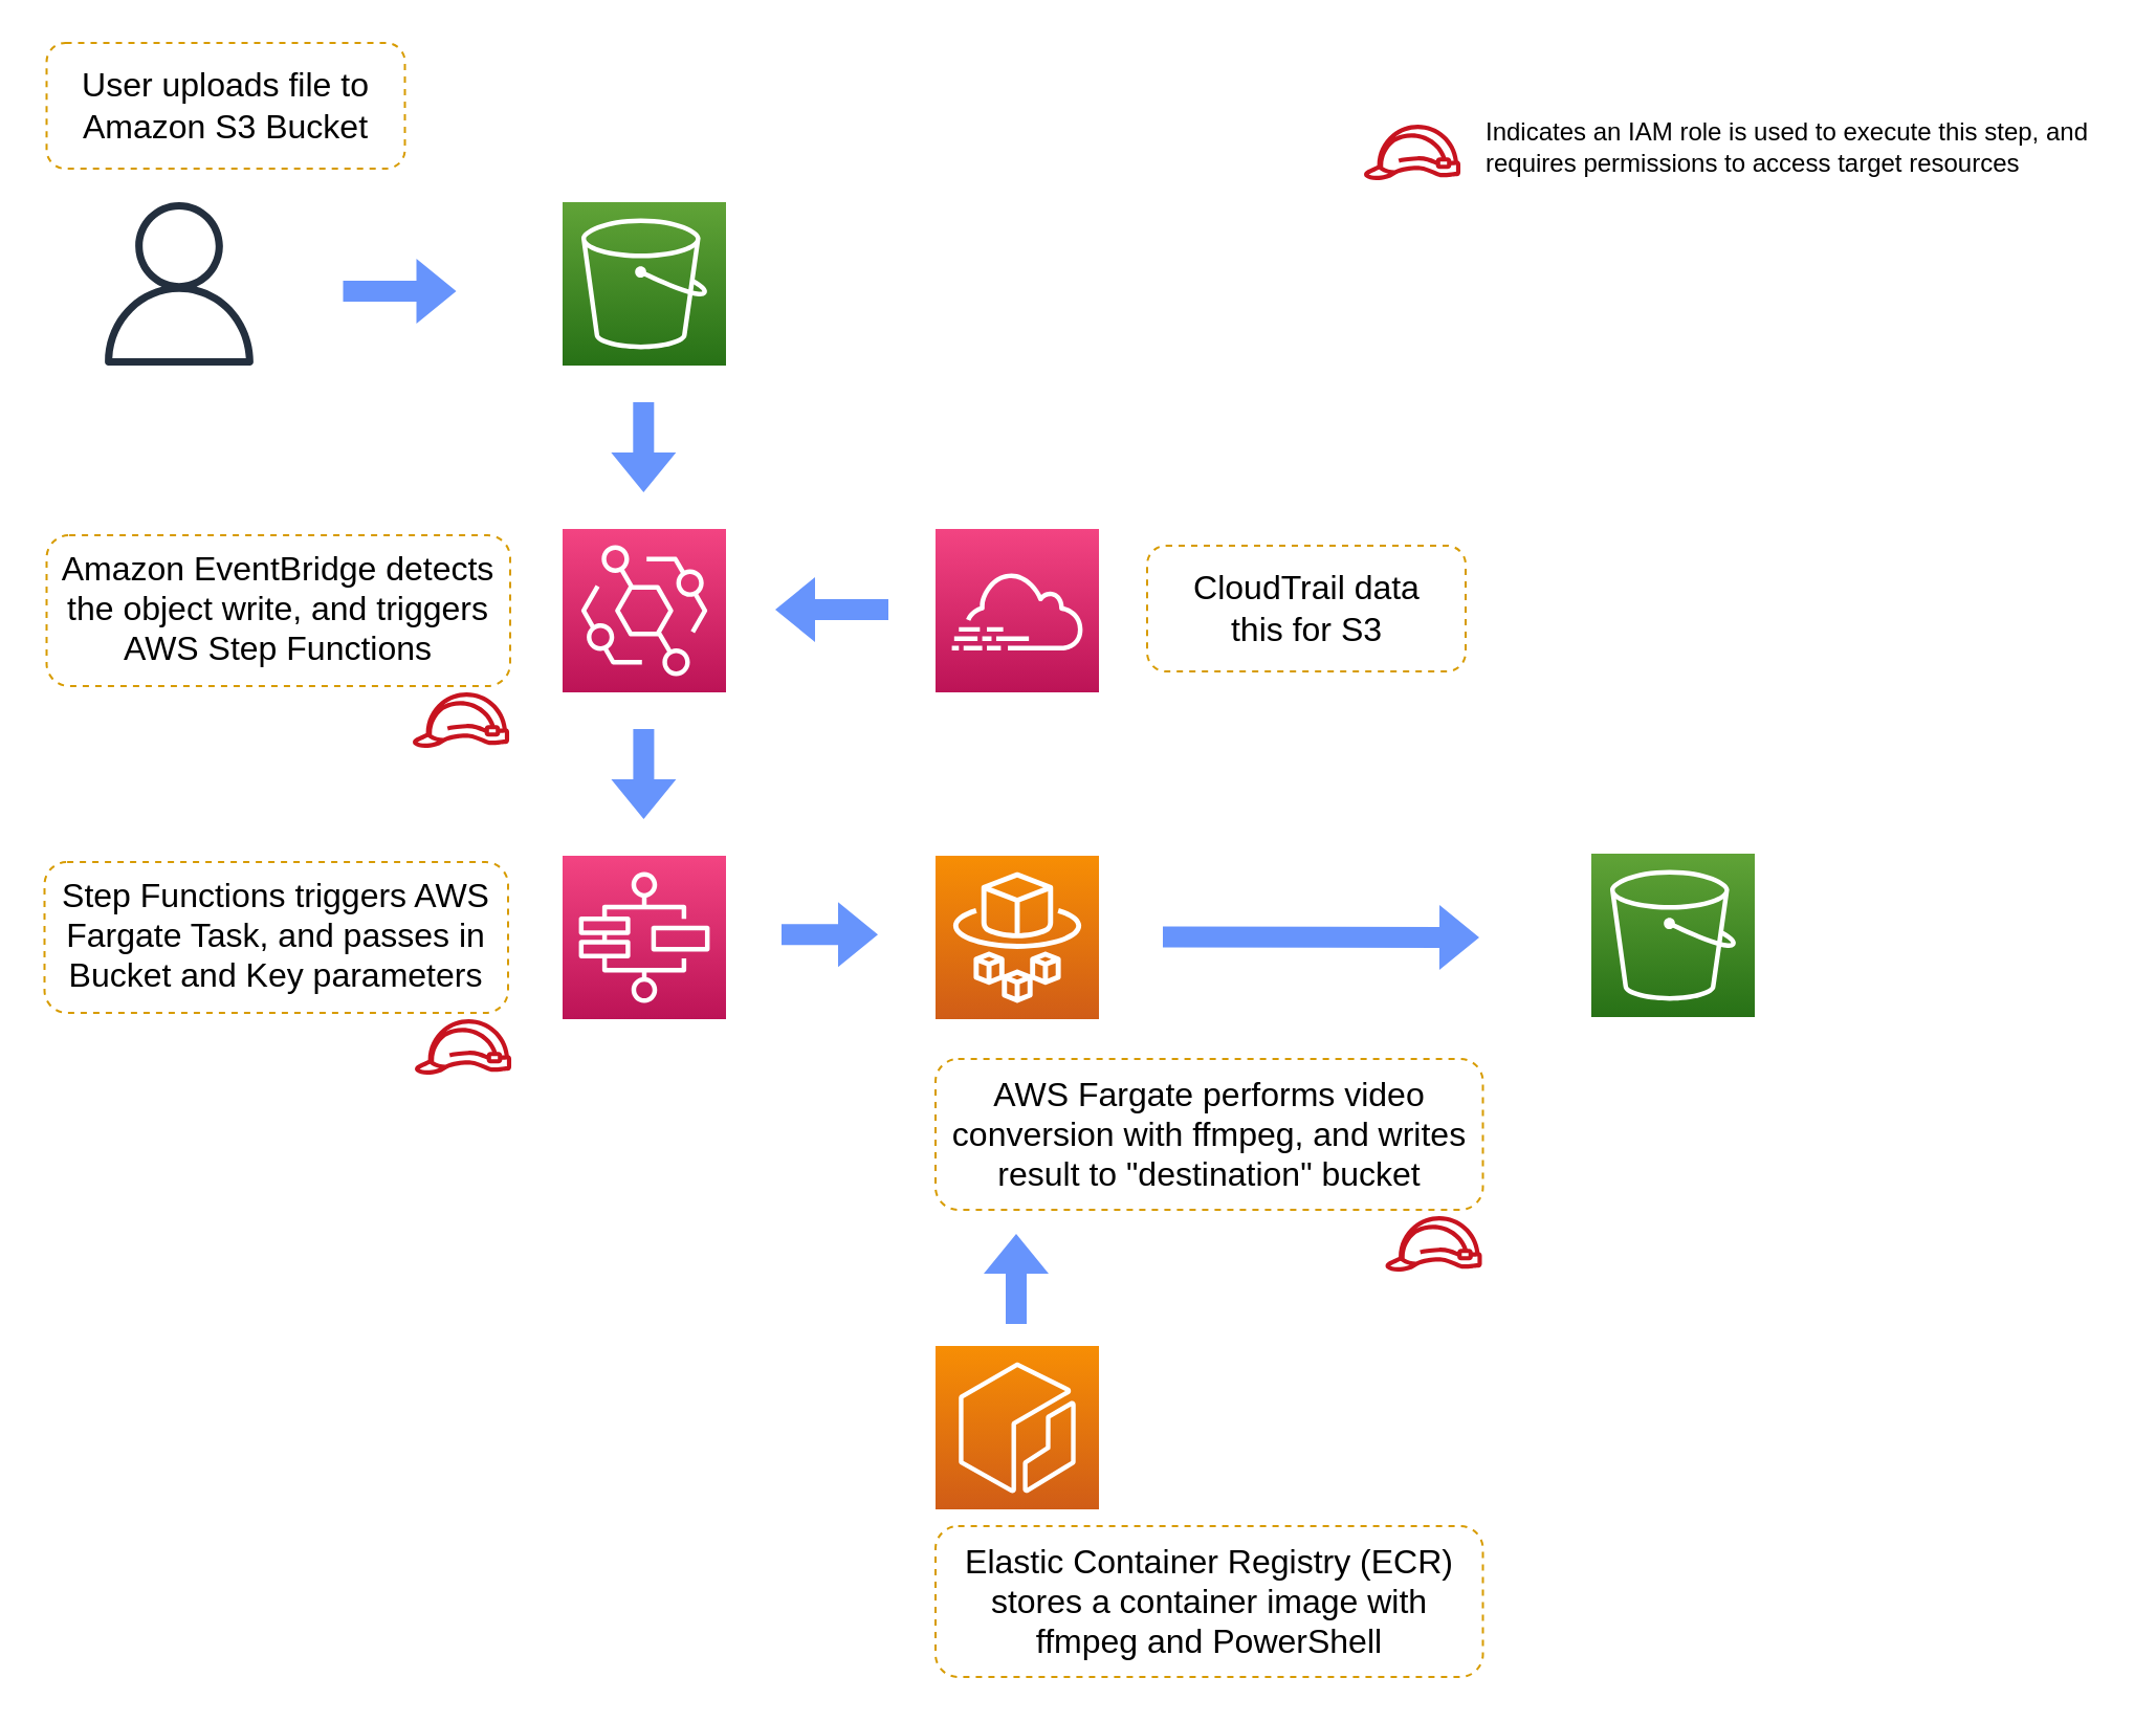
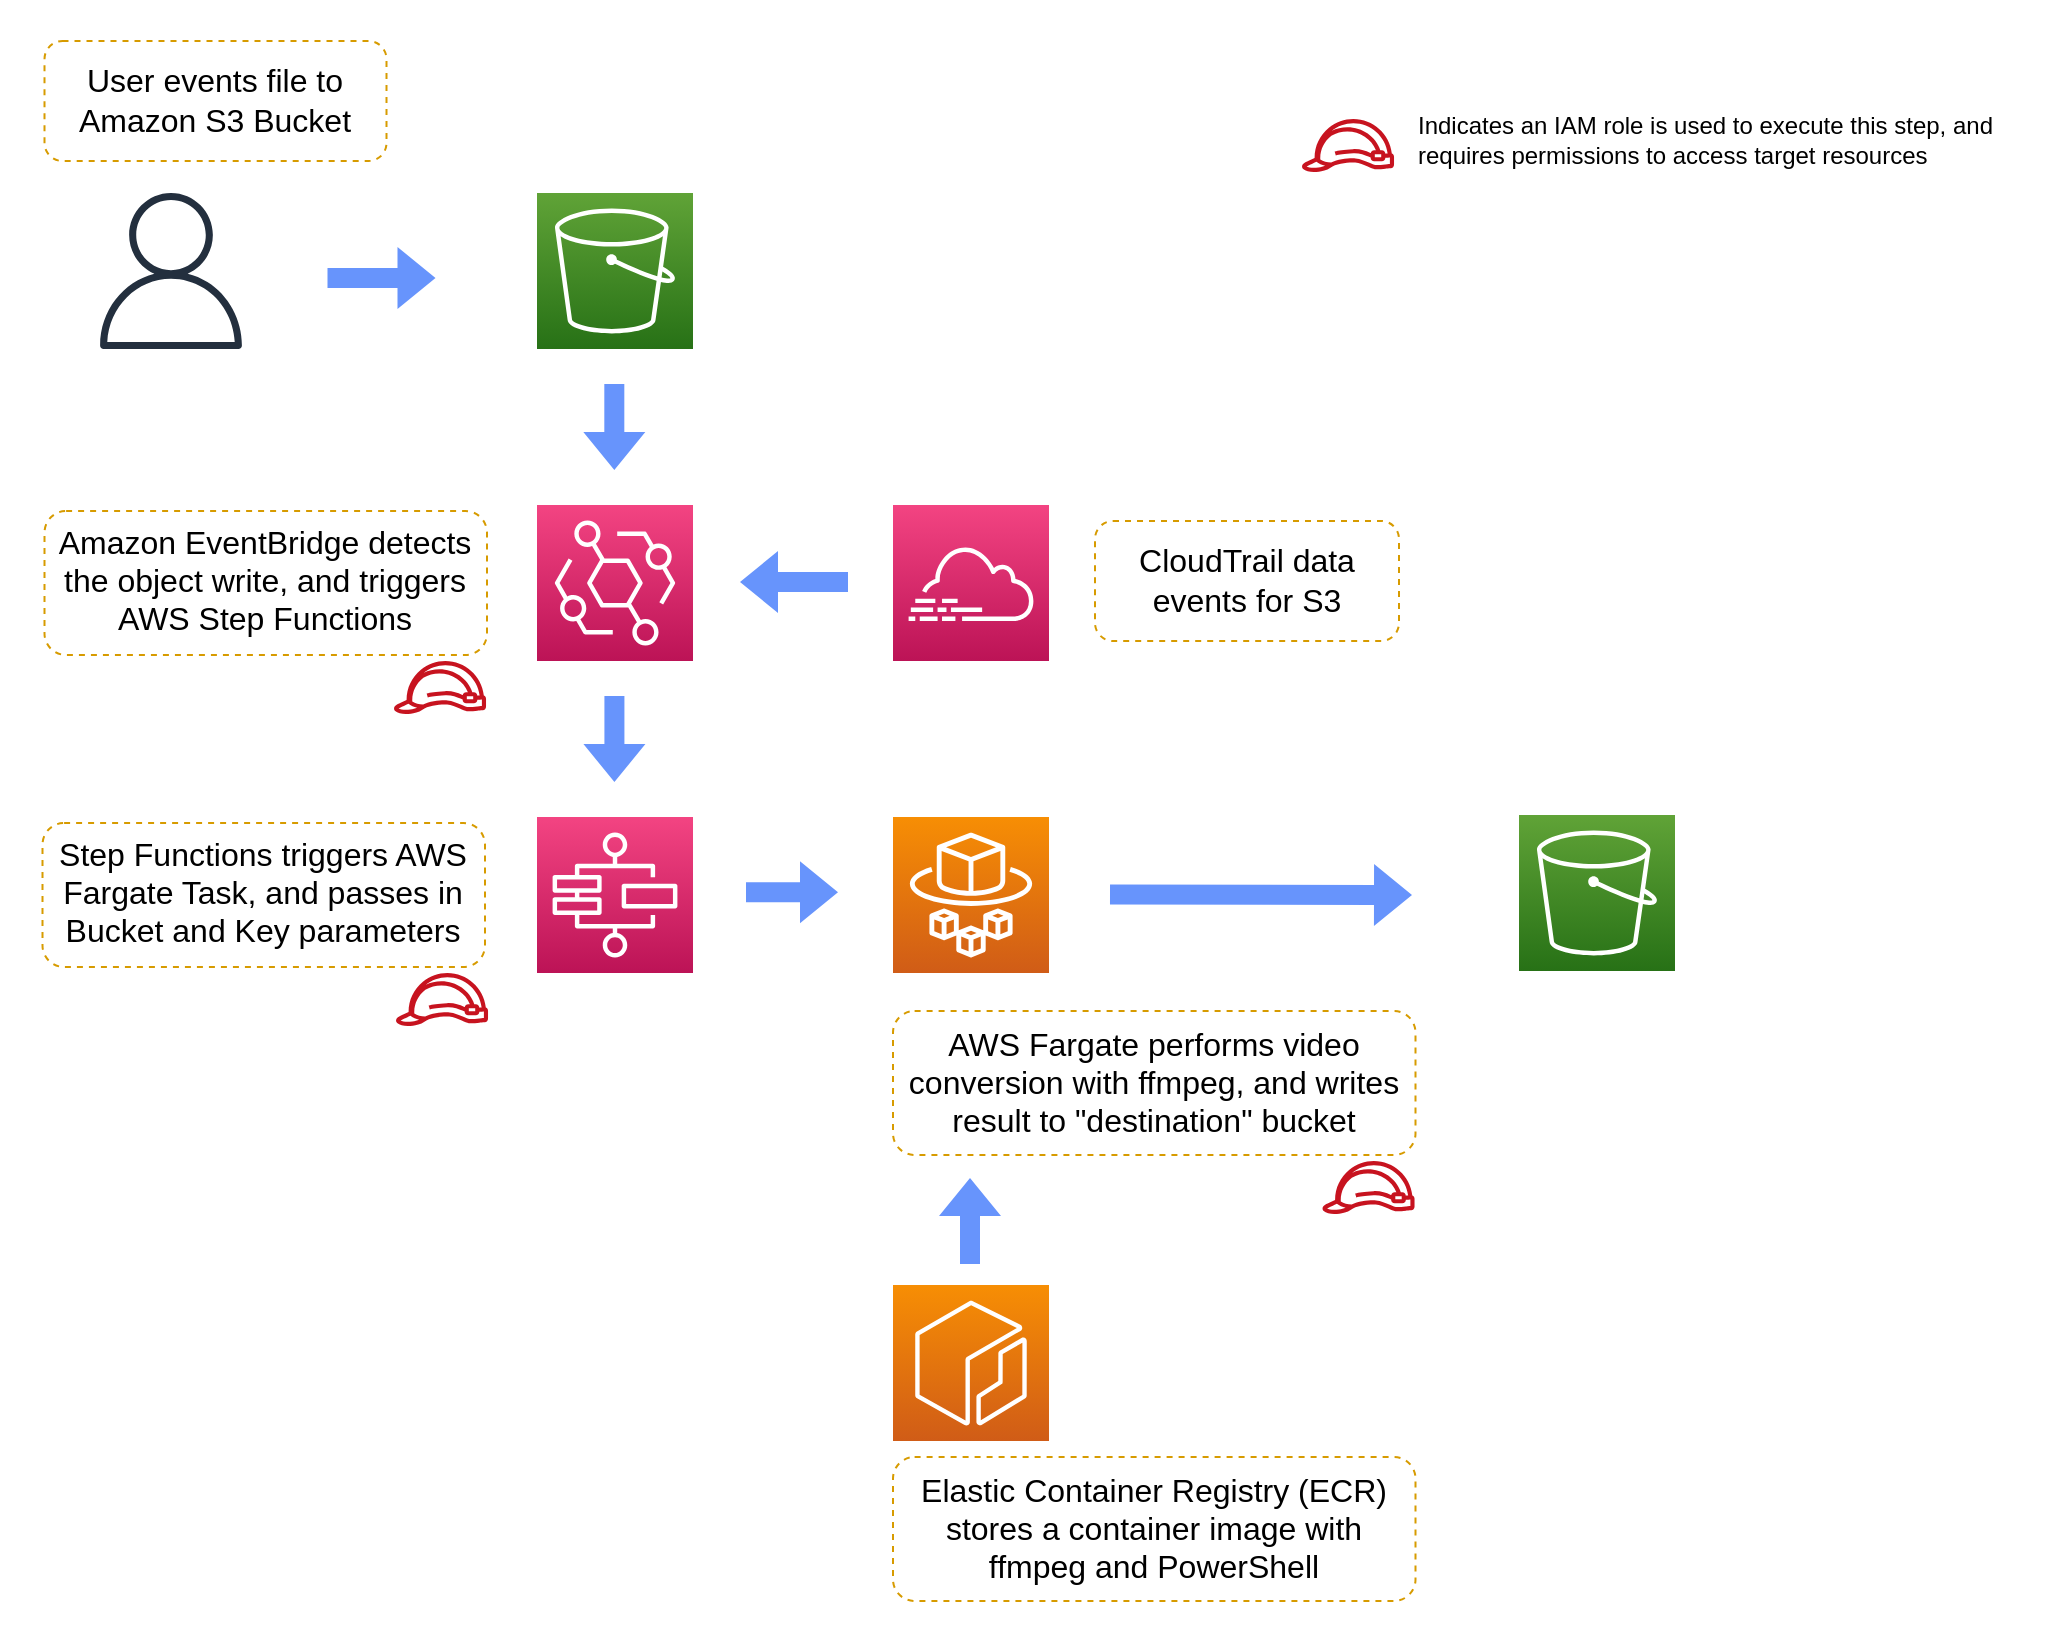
  <mxCell id="0" />
  <mxCell id="1" parent="0" />
  <mxCell id="2" value="" style="outlineConnect=0;fontColor=#232F3E;gradientColor=#60A337;gradientDirection=north;fillColor=#277116;strokeColor=#ffffff;dashed=0;verticalLabelPosition=bottom;verticalAlign=top;align=center;html=1;fontSize=12;fontStyle=0;aspect=fixed;shape=mxgraph.aws4.resourceIcon;resIcon=mxgraph.aws4.s3;" vertex="1" parent="1"><mxGeometry x="268" y="96" width="78" height="78" as="geometry" /></mxCell>
  <mxCell id="3" value="" style="outlineConnect=0;fontColor=#232F3E;gradientColor=#F34482;gradientDirection=north;fillColor=#BC1356;strokeColor=#ffffff;dashed=0;verticalLabelPosition=bottom;verticalAlign=top;align=center;html=1;fontSize=12;fontStyle=0;aspect=fixed;shape=mxgraph.aws4.resourceIcon;resIcon=mxgraph.aws4.cloudtrail;" vertex="1" parent="1"><mxGeometry x="446" y="252" width="78" height="78" as="geometry" /></mxCell>
  <mxCell id="4" value="" style="outlineConnect=0;fontColor=#232F3E;gradientColor=#F34482;gradientDirection=north;fillColor=#BC1356;strokeColor=#ffffff;dashed=0;verticalLabelPosition=bottom;verticalAlign=top;align=center;html=1;fontSize=12;fontStyle=0;aspect=fixed;shape=mxgraph.aws4.resourceIcon;resIcon=mxgraph.aws4.eventbridge;" vertex="1" parent="1"><mxGeometry x="268" y="252" width="78" height="78" as="geometry" /></mxCell>
  <mxCell id="5" value="" style="outlineConnect=0;fontColor=#232F3E;gradientColor=#F34482;gradientDirection=north;fillColor=#BC1356;strokeColor=#ffffff;dashed=0;verticalLabelPosition=bottom;verticalAlign=top;align=center;html=1;fontSize=12;fontStyle=0;aspect=fixed;shape=mxgraph.aws4.resourceIcon;resIcon=mxgraph.aws4.step_functions;" vertex="1" parent="1"><mxGeometry x="268" y="408" width="78" height="78" as="geometry" /></mxCell>
  <mxCell id="6" value="" style="outlineConnect=0;fontColor=#232F3E;gradientColor=#F78E04;gradientDirection=north;fillColor=#D05C17;strokeColor=#ffffff;dashed=0;verticalLabelPosition=bottom;verticalAlign=top;align=center;html=1;fontSize=12;fontStyle=0;aspect=fixed;shape=mxgraph.aws4.resourceIcon;resIcon=mxgraph.aws4.fargate;" vertex="1" parent="1"><mxGeometry x="446" y="408" width="78" height="78" as="geometry" /></mxCell>
  <mxCell id="7" value="" style="rounded=1;whiteSpace=wrap;html=1;strokeColor=#d79b00;fillColor=none;dashed=1;" vertex="1" parent="1"><mxGeometry x="547" y="260" width="152" height="60" as="geometry" /></mxCell>
- <mxCell id="8" value="CloudTrail data this for S3" style="text;html=1;strokeColor=none;fillColor=none;align=center;verticalAlign=middle;whiteSpace=wrap;rounded=0;fontSize=16;" vertex="1" parent="1"><mxGeometry x="556.5" y="269" width="133" height="42" as="geometry" /></mxCell>
+ <mxCell id="8" value="CloudTrail data events for S3" style="text;html=1;strokeColor=none;fillColor=none;align=center;verticalAlign=middle;whiteSpace=wrap;rounded=0;fontSize=16;" vertex="1" parent="1"><mxGeometry x="556.5" y="269" width="133" height="42" as="geometry" /></mxCell>
  <mxCell id="9" value="" style="outlineConnect=0;fontColor=#232F3E;gradientColor=none;fillColor=#232F3E;strokeColor=none;dashed=0;verticalLabelPosition=bottom;verticalAlign=top;align=center;html=1;fontSize=12;fontStyle=0;aspect=fixed;pointerEvents=1;shape=mxgraph.aws4.user;" vertex="1" parent="1"><mxGeometry x="46" y="96" width="78" height="78" as="geometry" /></mxCell>
  <mxCell id="10" value="" style="rounded=1;whiteSpace=wrap;html=1;strokeColor=#d79b00;fillColor=none;dashed=1;" vertex="1" parent="1"><mxGeometry x="21.75" y="20" width="171" height="60" as="geometry" /></mxCell>
- <mxCell id="11" value="User uploads file to Amazon S3 Bucket" style="text;html=1;strokeColor=none;fillColor=none;align=center;verticalAlign=middle;whiteSpace=wrap;rounded=0;fontSize=16;" vertex="1" parent="1"><mxGeometry x="33" y="29" width="148.5" height="42" as="geometry" /></mxCell>
+ <mxCell id="11" value="User events file to Amazon S3 Bucket" style="text;html=1;strokeColor=none;fillColor=none;align=center;verticalAlign=middle;whiteSpace=wrap;rounded=0;fontSize=16;" vertex="1" parent="1"><mxGeometry x="33" y="29" width="148.5" height="42" as="geometry" /></mxCell>
  <mxCell id="12" value="" style="shape=flexArrow;endArrow=classic;html=1;fontSize=16;strokeColor=none;fillColor=#6794FC;" edge="1" parent="1"><mxGeometry width="50" height="50" relative="1" as="geometry"><mxPoint x="162.75" y="138.5" as="sourcePoint" /><mxPoint x="217.75" y="138.5" as="targetPoint" /></mxGeometry></mxCell>
  <mxCell id="13" value="" style="rounded=1;whiteSpace=wrap;html=1;strokeColor=#d79b00;fillColor=none;dashed=1;" vertex="1" parent="1"><mxGeometry x="21.75" y="255" width="221.25" height="72" as="geometry" /></mxCell>
  <mxCell id="14" value="Amazon EventBridge detects the object write, and triggers AWS Step Functions" style="text;html=1;strokeColor=none;fillColor=none;align=center;verticalAlign=middle;whiteSpace=wrap;rounded=0;fontSize=16;" vertex="1" parent="1"><mxGeometry x="21" y="269" width="223" height="42" as="geometry" /></mxCell>
  <mxCell id="15" value="" style="shape=flexArrow;endArrow=classic;html=1;fontSize=16;strokeColor=none;fillColor=#6794FC;" edge="1" parent="1"><mxGeometry width="50" height="50" relative="1" as="geometry"><mxPoint x="306.66" y="191" as="sourcePoint" /><mxPoint x="306.66" y="235" as="targetPoint" /></mxGeometry></mxCell>
  <mxCell id="16" value="" style="shape=flexArrow;endArrow=classic;html=1;fontSize=16;strokeColor=none;fillColor=#6794FC;" edge="1" parent="1"><mxGeometry width="50" height="50" relative="1" as="geometry"><mxPoint x="424" y="290.5" as="sourcePoint" /><mxPoint x="369" y="290.5" as="targetPoint" /></mxGeometry></mxCell>
  <mxCell id="17" value="" style="shape=flexArrow;endArrow=classic;html=1;fontSize=16;strokeColor=none;fillColor=#6794FC;" edge="1" parent="1"><mxGeometry width="50" height="50" relative="1" as="geometry"><mxPoint x="306.71" y="347" as="sourcePoint" /><mxPoint x="306.71" y="391" as="targetPoint" /></mxGeometry></mxCell>
  <mxCell id="18" value="" style="rounded=1;whiteSpace=wrap;html=1;strokeColor=#d79b00;fillColor=none;dashed=1;" vertex="1" parent="1"><mxGeometry x="20.75" y="411" width="221.25" height="72" as="geometry" /></mxCell>
  <mxCell id="19" value="Step Functions triggers AWS Fargate Task, and passes in Bucket and Key parameters" style="text;html=1;strokeColor=none;fillColor=none;align=center;verticalAlign=middle;whiteSpace=wrap;rounded=0;fontSize=16;" vertex="1" parent="1"><mxGeometry x="20" y="425" width="223" height="42" as="geometry" /></mxCell>
  <mxCell id="20" value="" style="shape=flexArrow;endArrow=classic;html=1;fontSize=16;strokeColor=none;fillColor=#6794FC;" edge="1" parent="1"><mxGeometry width="50" height="50" relative="1" as="geometry"><mxPoint x="372" y="445.66" as="sourcePoint" /><mxPoint x="419" y="445.66" as="targetPoint" /></mxGeometry></mxCell>
  <mxCell id="21" value="" style="rounded=1;whiteSpace=wrap;html=1;strokeColor=#d79b00;fillColor=none;dashed=1;" vertex="1" parent="1"><mxGeometry x="446" y="505" width="261.25" height="72" as="geometry" /></mxCell>
  <mxCell id="22" value="AWS Fargate performs video conversion with ffmpeg, and writes result to &quot;destination&quot; bucket" style="text;html=1;strokeColor=none;fillColor=none;align=center;verticalAlign=middle;whiteSpace=wrap;rounded=0;fontSize=16;" vertex="1" parent="1"><mxGeometry x="449.63" y="520" width="254" height="42" as="geometry" /></mxCell>
  <mxCell id="23" value="" style="outlineConnect=0;fontColor=#232F3E;gradientColor=#F78E04;gradientDirection=north;fillColor=#D05C17;strokeColor=#ffffff;dashed=0;verticalLabelPosition=bottom;verticalAlign=top;align=center;html=1;fontSize=12;fontStyle=0;aspect=fixed;shape=mxgraph.aws4.resourceIcon;resIcon=mxgraph.aws4.ecr;" vertex="1" parent="1"><mxGeometry x="446" y="642" width="78" height="78" as="geometry" /></mxCell>
  <mxCell id="24" value="" style="rounded=1;whiteSpace=wrap;html=1;strokeColor=#d79b00;fillColor=none;dashed=1;" vertex="1" parent="1"><mxGeometry x="446" y="728" width="261.25" height="72" as="geometry" /></mxCell>
  <mxCell id="25" value="Elastic Container Registry (ECR) stores a container image with ffmpeg and PowerShell" style="text;html=1;strokeColor=none;fillColor=none;align=center;verticalAlign=middle;whiteSpace=wrap;rounded=0;fontSize=16;" vertex="1" parent="1"><mxGeometry x="449.63" y="743" width="254" height="42" as="geometry" /></mxCell>
  <mxCell id="26" value="" style="shape=flexArrow;endArrow=classic;html=1;fontSize=16;strokeColor=none;fillColor=#6794FC;" edge="1" parent="1"><mxGeometry width="50" height="50" relative="1" as="geometry"><mxPoint x="484.5" y="632" as="sourcePoint" /><mxPoint x="484.5" y="588" as="targetPoint" /></mxGeometry></mxCell>
  <mxCell id="27" value="" style="outlineConnect=0;fontColor=#232F3E;gradientColor=#60A337;gradientDirection=north;fillColor=#277116;strokeColor=#ffffff;dashed=0;verticalLabelPosition=bottom;verticalAlign=top;align=center;html=1;fontSize=12;fontStyle=0;aspect=fixed;shape=mxgraph.aws4.resourceIcon;resIcon=mxgraph.aws4.s3;" vertex="1" parent="1"><mxGeometry x="759" y="407" width="78" height="78" as="geometry" /></mxCell>
  <mxCell id="28" value="" style="shape=flexArrow;endArrow=classic;html=1;fontSize=16;strokeColor=none;fillColor=#6794FC;" edge="1" parent="1"><mxGeometry width="50" height="50" relative="1" as="geometry"><mxPoint x="554" y="446.71" as="sourcePoint" /><mxPoint x="706" y="447" as="targetPoint" /></mxGeometry></mxCell>
  <mxCell id="29" value="" style="outlineConnect=0;fontColor=#232F3E;gradientColor=none;fillColor=#C7131F;strokeColor=none;dashed=0;verticalLabelPosition=bottom;verticalAlign=top;align=center;html=1;fontSize=12;fontStyle=0;aspect=fixed;pointerEvents=1;shape=mxgraph.aws4.role;" vertex="1" parent="1"><mxGeometry x="650" y="59" width="47" height="26.51" as="geometry" /></mxCell>
  <mxCell id="30" value="Indicates an IAM role is used to execute this step, and requires permissions to access target resources" style="text;html=1;strokeColor=none;fillColor=none;align=left;verticalAlign=middle;whiteSpace=wrap;rounded=0;fontSize=12;" vertex="1" parent="1"><mxGeometry x="707.25" y="49" width="299.75" height="42" as="geometry" /></mxCell>
  <mxCell id="31" value="" style="outlineConnect=0;fontColor=#232F3E;gradientColor=none;fillColor=#C7131F;strokeColor=none;dashed=0;verticalLabelPosition=bottom;verticalAlign=top;align=center;html=1;fontSize=12;fontStyle=0;aspect=fixed;pointerEvents=1;shape=mxgraph.aws4.role;" vertex="1" parent="1"><mxGeometry x="196" y="330" width="47" height="26.51" as="geometry" /></mxCell>
  <mxCell id="32" value="" style="outlineConnect=0;fontColor=#232F3E;gradientColor=none;fillColor=#C7131F;strokeColor=none;dashed=0;verticalLabelPosition=bottom;verticalAlign=top;align=center;html=1;fontSize=12;fontStyle=0;aspect=fixed;pointerEvents=1;shape=mxgraph.aws4.role;" vertex="1" parent="1"><mxGeometry x="197" y="486" width="47" height="26.51" as="geometry" /></mxCell>
  <mxCell id="33" value="" style="outlineConnect=0;fontColor=#232F3E;gradientColor=none;fillColor=#C7131F;strokeColor=none;dashed=0;verticalLabelPosition=bottom;verticalAlign=top;align=center;html=1;fontSize=12;fontStyle=0;aspect=fixed;pointerEvents=1;shape=mxgraph.aws4.role;" vertex="1" parent="1"><mxGeometry x="660.25" y="580" width="47" height="26.51" as="geometry" /></mxCell>
